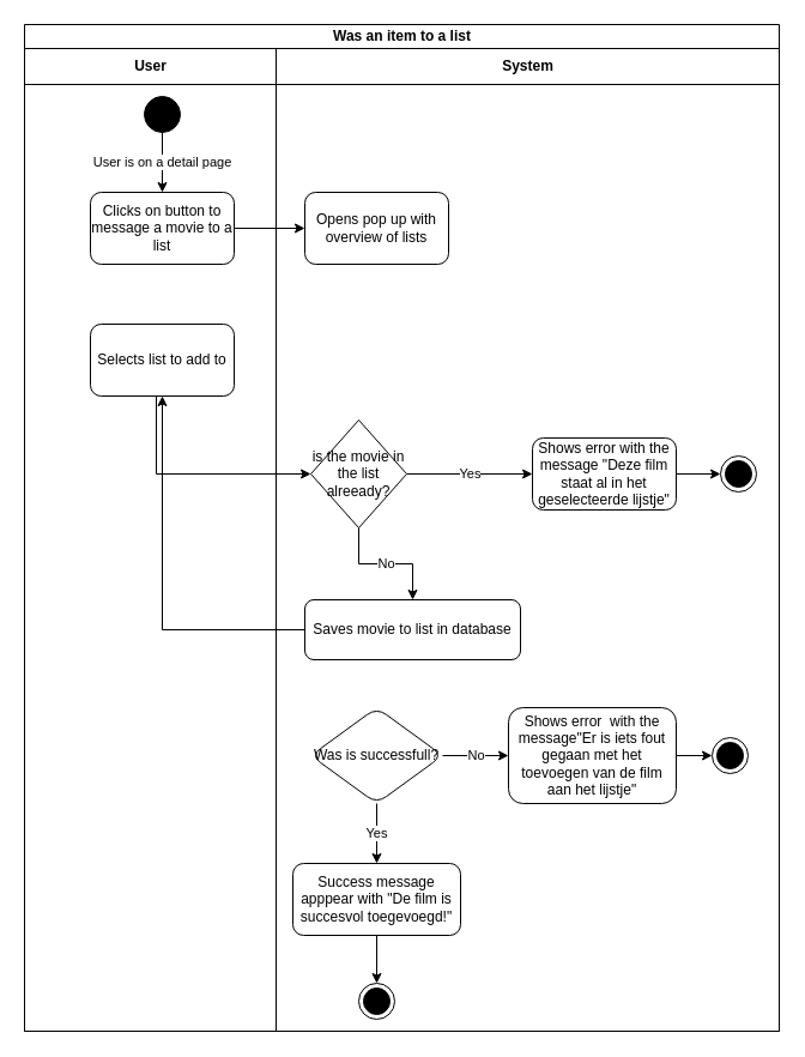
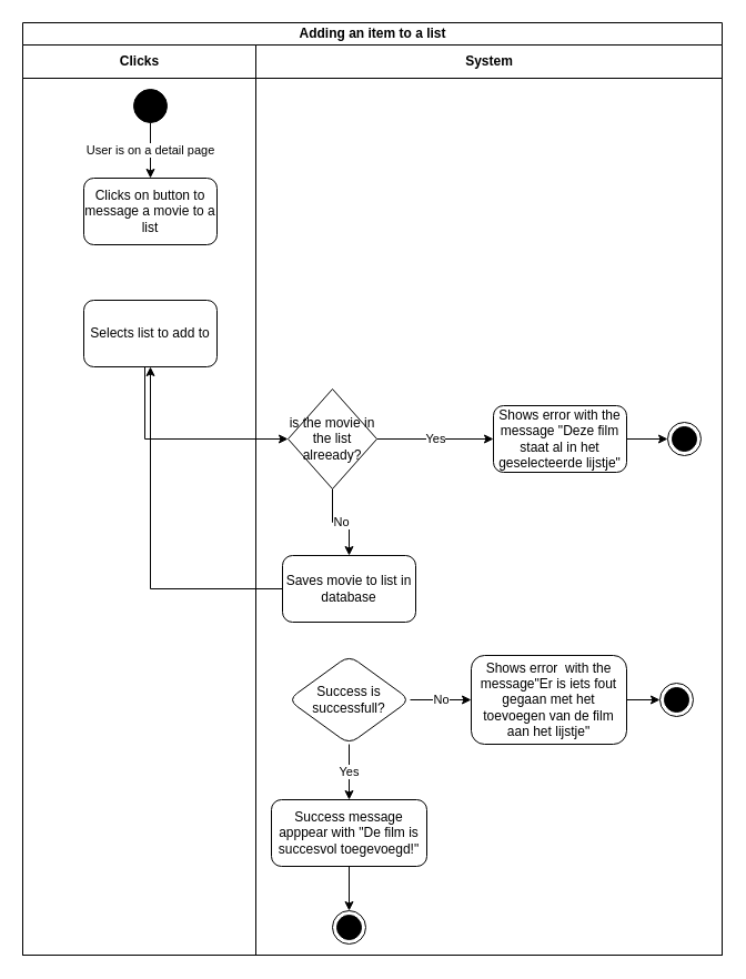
  <mxCell id="0" />
  <mxCell id="1" parent="0" />
- <mxCell id="2" value="Was an item to a list" style="swimlane;childLayout=stackLayout;resizeParent=1;resizeParentMax=0;startSize=20;html=1;" vertex="1" parent="1"><mxGeometry x="20" y="20" width="630" height="840" as="geometry" /></mxCell>
- <mxCell id="3" value="User" style="swimlane;startSize=30;html=1;" vertex="1" parent="2"><mxGeometry y="20" width="210" height="820" as="geometry" /></mxCell>
+ <mxCell id="2" value="Adding an item to a list" style="swimlane;childLayout=stackLayout;resizeParent=1;resizeParentMax=0;startSize=20;html=1;" vertex="1" parent="1"><mxGeometry x="20" y="20" width="630" height="840" as="geometry" /></mxCell>
+ <mxCell id="3" value="Clicks" style="swimlane;startSize=30;html=1;" vertex="1" parent="2"><mxGeometry y="20" width="210" height="820" as="geometry" /></mxCell>
  <mxCell id="4" value="User is on a detail page" style="edgeStyle=orthogonalEdgeStyle;rounded=0;orthogonalLoop=1;jettySize=auto;html=1;" edge="1" parent="3" source="5" target="6"><mxGeometry relative="1" as="geometry" /></mxCell>
  <mxCell id="5" value="" style="ellipse;fillColor=strokeColor;" vertex="1" parent="3"><mxGeometry x="100" y="40" width="30" height="30" as="geometry" /></mxCell>
  <mxCell id="6" value="Clicks on button to message a movie to a list" style="rounded=1;whiteSpace=wrap;html=1;" vertex="1" parent="3"><mxGeometry x="55" y="120" width="120" height="60" as="geometry" /></mxCell>
  <mxCell id="7" value="Selects list to add to" style="whiteSpace=wrap;html=1;rounded=1;" vertex="1" parent="3"><mxGeometry x="55" y="230" width="120" height="60" as="geometry" /></mxCell>
- <mxCell id="8" value="" style="edgeStyle=orthogonalEdgeStyle;rounded=0;orthogonalLoop=1;jettySize=auto;html=1;" edge="1" parent="2" source="6" target="11"><mxGeometry relative="1" as="geometry" /></mxCell>
  <mxCell id="9" style="edgeStyle=orthogonalEdgeStyle;rounded=0;orthogonalLoop=1;jettySize=auto;html=1;entryX=0;entryY=0.5;entryDx=0;entryDy=0;" edge="1" parent="2" source="7" target="14"><mxGeometry relative="1" as="geometry"><Array as="points"><mxPoint x="110" y="375" /></Array></mxGeometry></mxCell>
  <mxCell id="10" value="System" style="swimlane;startSize=30;html=1;" vertex="1" parent="2"><mxGeometry x="210" y="20" width="420" height="820" as="geometry" /></mxCell>
- <mxCell id="11" value="Opens pop up with overview of lists" style="whiteSpace=wrap;html=1;rounded=1;" vertex="1" parent="10"><mxGeometry x="24" y="120" width="120" height="60" as="geometry" /></mxCell>
  <mxCell id="12" value="No" style="edgeStyle=orthogonalEdgeStyle;rounded=0;orthogonalLoop=1;jettySize=auto;html=1;" edge="1" parent="10" source="14" target="16"><mxGeometry relative="1" as="geometry" /></mxCell>
  <mxCell id="13" value="Yes" style="edgeStyle=orthogonalEdgeStyle;rounded=0;orthogonalLoop=1;jettySize=auto;html=1;" edge="1" parent="10" source="14" target="21"><mxGeometry relative="1" as="geometry" /></mxCell>
  <mxCell id="14" value="is the movie in the list alreeady?" style="rhombus;whiteSpace=wrap;html=1;" vertex="1" parent="10"><mxGeometry x="29" y="310" width="80" height="90" as="geometry" /></mxCell>
  <mxCell id="15" value="" style="edgeStyle=orthogonalEdgeStyle;rounded=0;orthogonalLoop=1;jettySize=auto;html=1;" edge="1" parent="10" source="16" target="7"><mxGeometry relative="1" as="geometry" /></mxCell>
- <mxCell id="16" value="Saves movie to list in database" style="rounded=1;whiteSpace=wrap;html=1;" vertex="1" parent="10"><mxGeometry x="24" y="460" width="180" height="50" as="geometry" /></mxCell>
+ <mxCell id="16" value="Saves movie to list in database" style="rounded=1;whiteSpace=wrap;html=1;" vertex="1" parent="10"><mxGeometry x="24" y="460" width="120" height="60" as="geometry" /></mxCell>
  <mxCell id="17" value="" style="edgeStyle=orthogonalEdgeStyle;rounded=0;orthogonalLoop=1;jettySize=auto;html=1;" edge="1" parent="10" source="18" target="19"><mxGeometry relative="1" as="geometry" /></mxCell>
  <mxCell id="18" value="Success message apppear with &quot;De film is succesvol toegevoegd!&quot;" style="whiteSpace=wrap;html=1;rounded=1;" vertex="1" parent="10"><mxGeometry x="14" y="680" width="140" height="60" as="geometry" /></mxCell>
  <mxCell id="19" value="" style="ellipse;html=1;shape=endState;fillColor=strokeColor;" vertex="1" parent="10"><mxGeometry x="69" y="780" width="30" height="30" as="geometry" /></mxCell>
  <mxCell id="20" value="" style="edgeStyle=orthogonalEdgeStyle;rounded=0;orthogonalLoop=1;jettySize=auto;html=1;" edge="1" parent="10" source="21" target="22"><mxGeometry relative="1" as="geometry" /></mxCell>
  <mxCell id="21" value="Shows error with the message &quot;Deze film staat al in het geselecteerde lijstje&quot;" style="rounded=1;whiteSpace=wrap;html=1;" vertex="1" parent="10"><mxGeometry x="214" y="325" width="120" height="60" as="geometry" /></mxCell>
  <mxCell id="22" value="" style="ellipse;html=1;shape=endState;fillColor=strokeColor;" vertex="1" parent="10"><mxGeometry x="371" y="340" width="30" height="30" as="geometry" /></mxCell>
  <mxCell id="23" value="Yes" style="edgeStyle=orthogonalEdgeStyle;rounded=0;orthogonalLoop=1;jettySize=auto;html=1;" edge="1" parent="10" source="25" target="18"><mxGeometry relative="1" as="geometry" /></mxCell>
  <mxCell id="24" value="No" style="edgeStyle=orthogonalEdgeStyle;rounded=0;orthogonalLoop=1;jettySize=auto;html=1;" edge="1" parent="10" source="25" target="26"><mxGeometry relative="1" as="geometry" /></mxCell>
- <mxCell id="25" value="Was is successfull?" style="rhombus;whiteSpace=wrap;html=1;rounded=1;" vertex="1" parent="10"><mxGeometry x="29" y="550" width="110" height="80" as="geometry" /></mxCell>
+ <mxCell id="25" value="Success is successfull?" style="rhombus;whiteSpace=wrap;html=1;rounded=1;" vertex="1" parent="10"><mxGeometry x="29" y="550" width="110" height="80" as="geometry" /></mxCell>
  <mxCell id="26" value="Shows error&amp;nbsp; with the message&quot;Er is iets fout gegaan met het toevoegen van de film aan het lijstje&quot;" style="whiteSpace=wrap;html=1;rounded=1;" vertex="1" parent="10"><mxGeometry x="194" y="550" width="140" height="80" as="geometry" /></mxCell>
  <mxCell id="27" value="" style="edgeStyle=orthogonalEdgeStyle;rounded=0;orthogonalLoop=1;jettySize=auto;html=1;endArrow=none;endFill=0;startArrow=classic;startFill=1;" edge="1" parent="10" source="28" target="26"><mxGeometry relative="1" as="geometry" /></mxCell>
  <mxCell id="28" value="" style="ellipse;html=1;shape=endState;fillColor=strokeColor;" vertex="1" parent="10"><mxGeometry x="364" y="575" width="30" height="30" as="geometry" /></mxCell>
